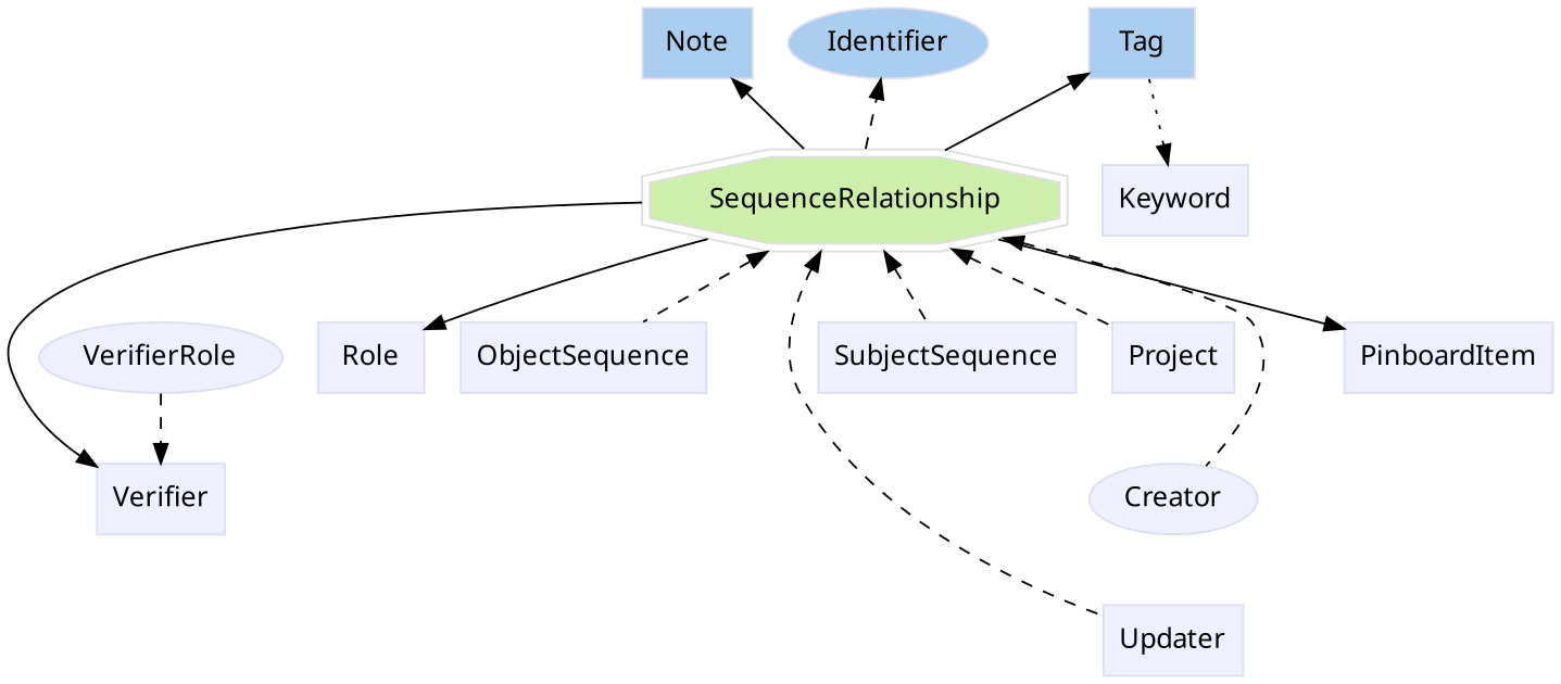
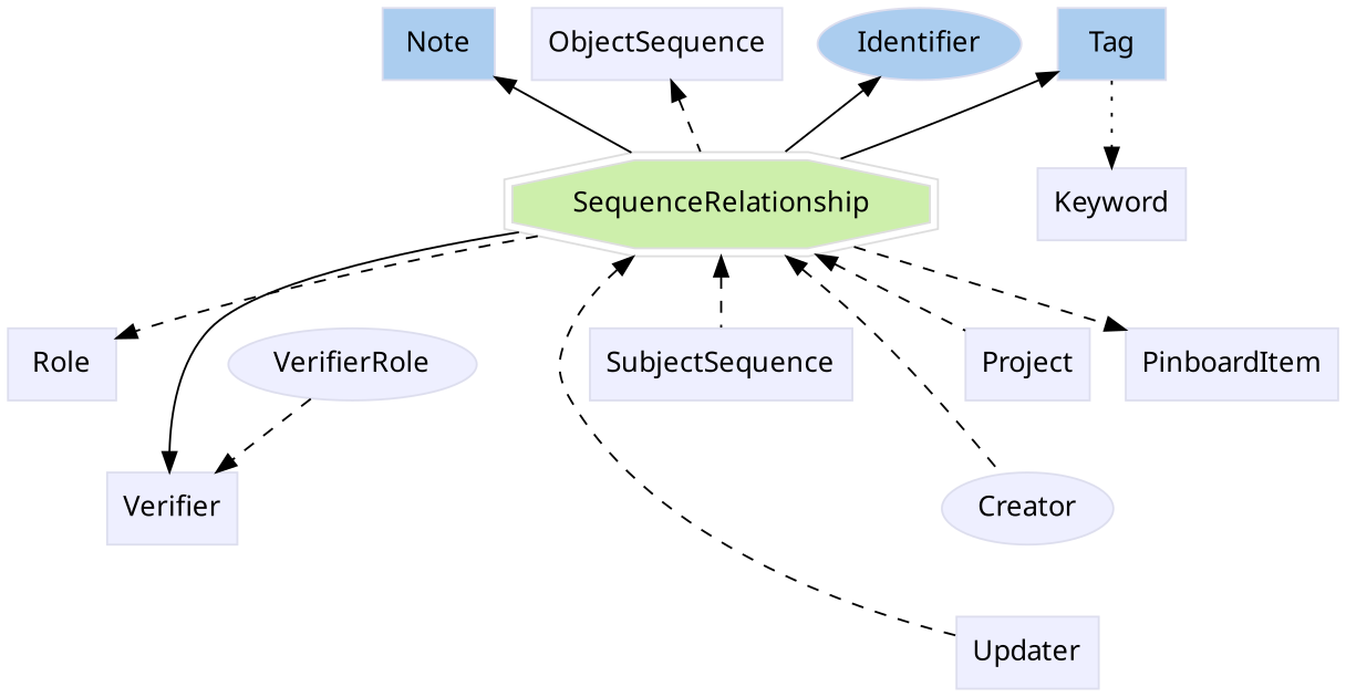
  digraph {
    fontname="Noto Sans"
    rankdir=TB
    node [color="#dddeee" fillcolor="#eeefff" fontname="Noto Sans" group=supporting shape=box style=filled]
    edge [fontname="Noto Sans"]
    n1 [fillcolor="#abcdef" group=annotator height=0.5 label=Identifier shape=oval width=1.1916]
    n2 [fillcolor="#abcdef" group=annotator height=0.5 label=Tag width=0.75]
    n3 [fillcolor="#abcdef" group=annotator height=0.5 label=Note width=0.77632]
    n4 [color="#dedede" fillcolor="#cdefab" group=target height=0.61111 label=SequenceRelationship shape=doubleoctagon width=2.7883]
    n5 [height=0.5 label=Keyword width=0.93056]
    n6 [height=0.5 label=PinboardItem width=1.2639]
    n7 [height=0.5 label=Role width=0.75]
    n8 [height=0.5 label=VerifierRole shape=ellipse width=1.1528]
    n9 [height=0.5 label=Verifier width=0.79167]
    n10 [height=0.5 label=Creator shape=ellipse width=0.79167]
    n11 [height=0.5 label=ObjectSequence width=1.4444]
    n12 [height=0.5 label=Project width=0.76389]
    n13 [height=0.5 label=SubjectSequence width=1.5139]
    n14 [height=0.5 label=Updater width=0.83333]
    subgraph sub_1 {
      rank=min
      n1
      n2
      n3
    }
    subgraph sub_2 {
    }
    subgraph sub_3 {
      n4
      n5
      n6
      n7
      n8
      n9
      n10
      n11
      n12
      n13
      n14
    }
    n2 -> n5 [style=dotted]
-   n4 -> n1 [style=dashed]
+   n4 -> n1
    n4 -> n2
    n4 -> n3
-   n4 -> n6
-   n4 -> n7
+   n4 -> n6 [style=dashed]
+   n4 -> n7 [style=dashed]
    n4 -> n9
    n4 -> n10 [dir=back style=dashed]
-   n4 -> n11 [dir=back style=dashed]
+   n11 -> n4 [dir=back style=dashed]
    n4 -> n12 [dir=back style=dashed]
    n4 -> n13 [dir=back style=dashed]
    n4 -> n14 [dir=back style=dashed]
    n7 -> n9 [style=invis]
    n8 -> n9 [style=dashed]
    n10 -> n14 [style=invis]
    n12 -> n10 [style=invis]
  }
